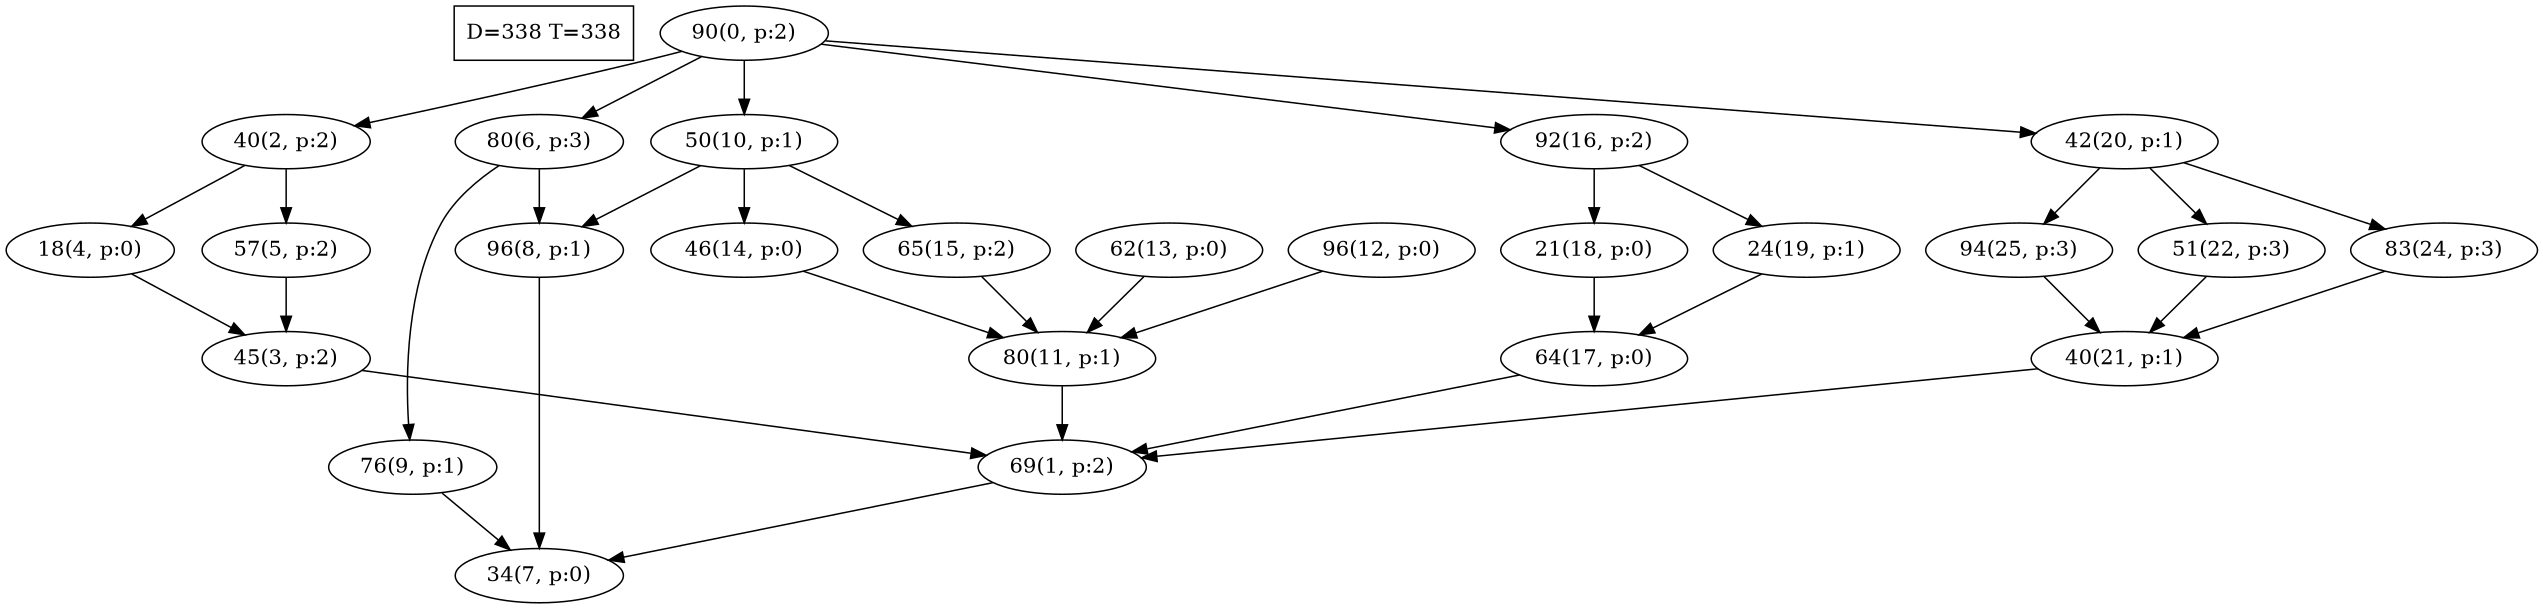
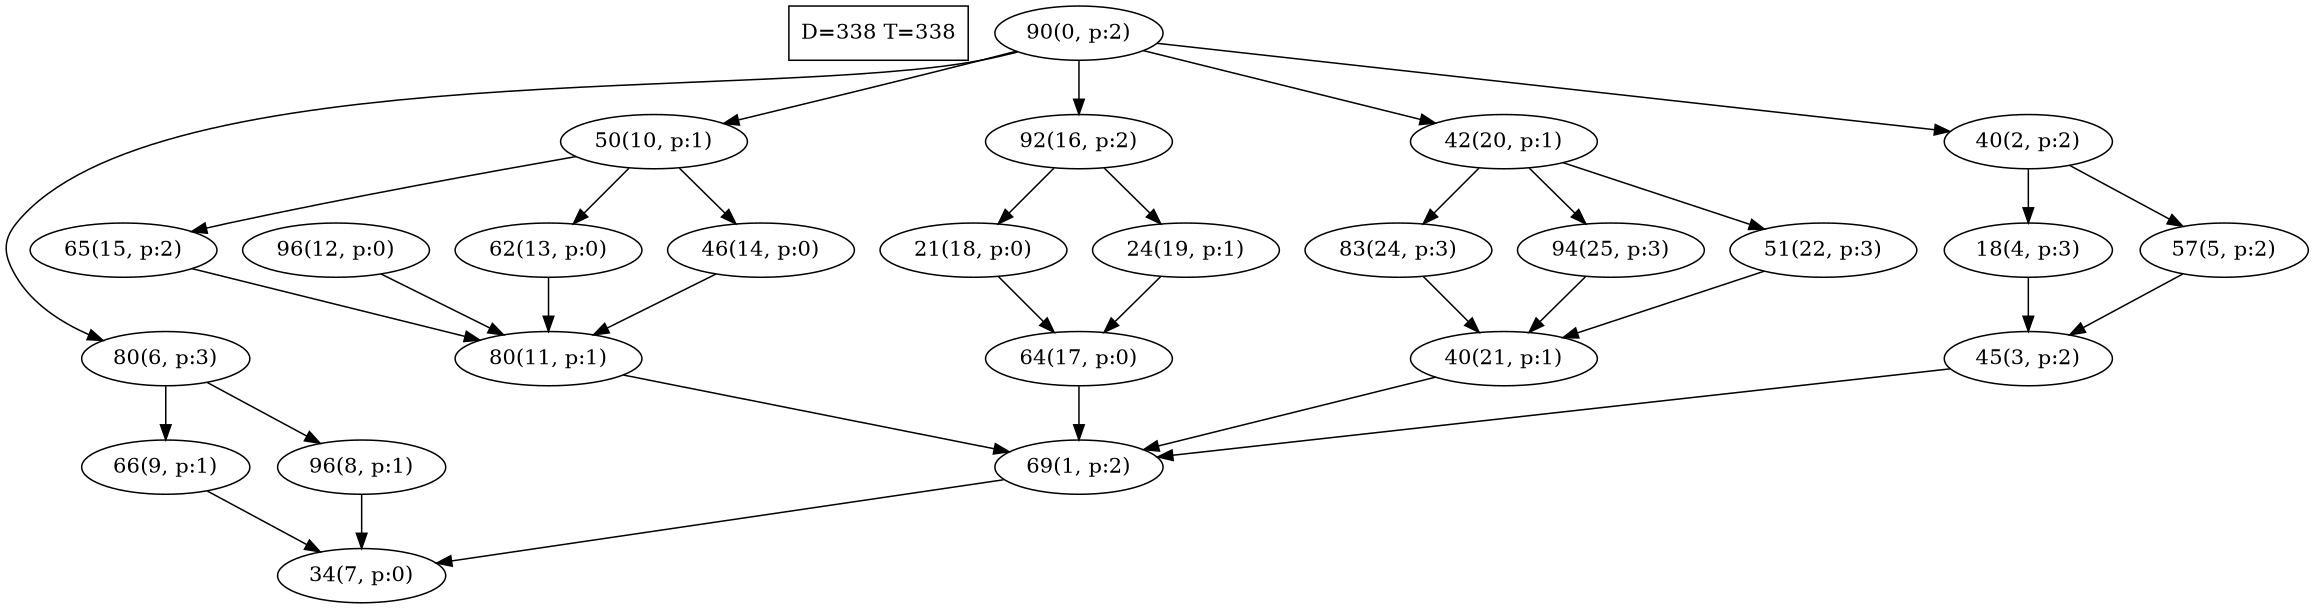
  digraph {
    n1 [label="D=338 T=338" shape=box]
    n2 [label="90(0, p:2)"]
    n3 [label="40(2, p:2)"]
    n4 [label="80(6, p:3)"]
    n5 [label="50(10, p:1)"]
    n6 [label="92(16, p:2)"]
    n7 [label="42(20, p:1)"]
-   n8 [label="18(4, p:0)"]
+   n8 [label="18(4, p:3)"]
    n9 [label="57(5, p:2)"]
    n10 [label="96(8, p:1)"]
-   n11 [label="76(9, p:1)"]
+   n11 [label="66(9, p:1)"]
    n12 [label="62(13, p:0)"]
    n13 [label="46(14, p:0)"]
    n14 [label="65(15, p:2)"]
    n15 [label="21(18, p:0)"]
    n16 [label="24(19, p:1)"]
    n17 [label="51(22, p:3)"]
    n18 [label="83(24, p:3)"]
    n19 [label="94(25, p:3)"]
    n20 [label="69(1, p:2)"]
    n21 [label="34(7, p:0)"]
    n22 [label="45(3, p:2)"]
    n23 [label="96(12, p:0)"]
    n24 [label="80(11, p:1)"]
    n25 [label="64(17, p:0)"]
    n26 [label="40(21, p:1)"]
    n2 -> n3
    n2 -> n4
    n2 -> n5
    n2 -> n6
    n2 -> n7
    n3 -> n8
    n3 -> n9
    n4 -> n10
    n4 -> n11
-   n5 -> n10
+   n5 -> n12
    n5 -> n13
    n5 -> n14
    n6 -> n15
    n6 -> n16
    n7 -> n17
    n7 -> n18
    n7 -> n19
    n8 -> n22
    n9 -> n22
    n10 -> n21
    n11 -> n21
    n12 -> n24
    n13 -> n24
    n14 -> n24
    n15 -> n25
    n16 -> n25
    n17 -> n26
    n18 -> n26
    n19 -> n26
    n20 -> n21
    n22 -> n20
    n23 -> n24
    n24 -> n20
    n25 -> n20
    n26 -> n20
  }
